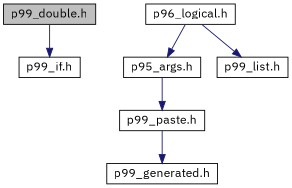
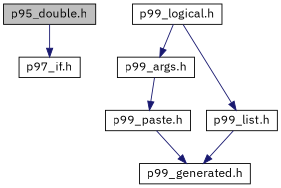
  digraph {
    fontname="IBM Plex Sans"
    node [color=black fillcolor=white fontname="IBM Plex Sans" fontsize=14 shape=record style=filled]
    edge [color=midnightblue fontname="IBM Plex Sans" fontsize=14 labelfontname=Helvetica labelfontsize=14 style=solid]
-   n1 [fillcolor=grey75 fontcolor=black height=0.2 label="p99_double.h" width=0.4]
-   n2 [height=0.2 label="p99_if.h" width=0.4]
-   n3 [height=0.2 label="p96_logical.h" width=0.4]
-   n4 [height=0.2 label="p95_args.h" width=0.4]
+   n1 [fillcolor=grey75 fontcolor=black height=0.2 label="p95_double.h" width=0.4]
+   n2 [height=0.2 label="p97_if.h" width=0.4]
+   n3 [height=0.2 label="p99_logical.h" width=0.4]
+   n4 [height=0.2 label="p99_args.h" width=0.4]
    n5 [height=0.2 label="p99_list.h" width=0.4]
    n6 [height=0.2 label="p99_paste.h" width=0.4]
    n7 [height=0.2 label="p99_generated.h" width=0.4]
    n1 -> n2
    n3 -> n4
    n3 -> n5
    n4 -> n6
+   n5 -> n7
    n6 -> n7
  }
